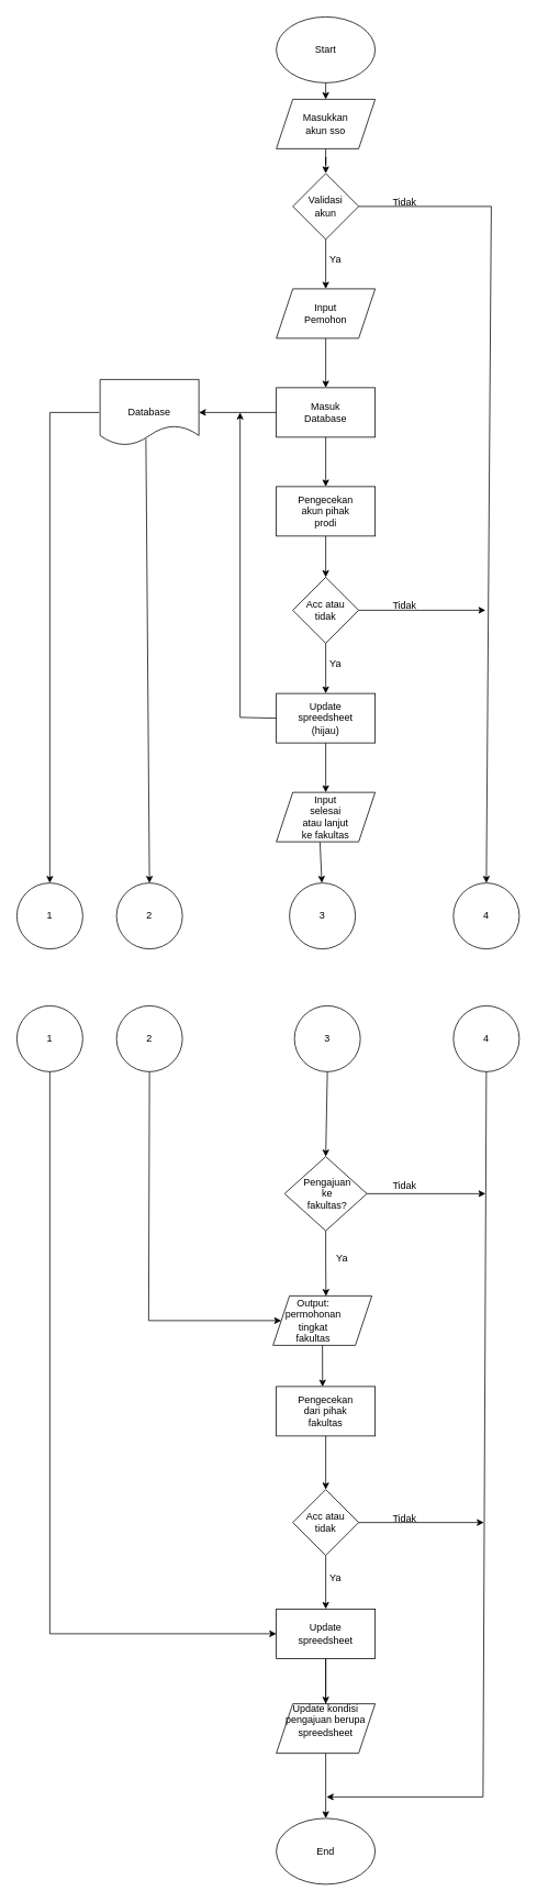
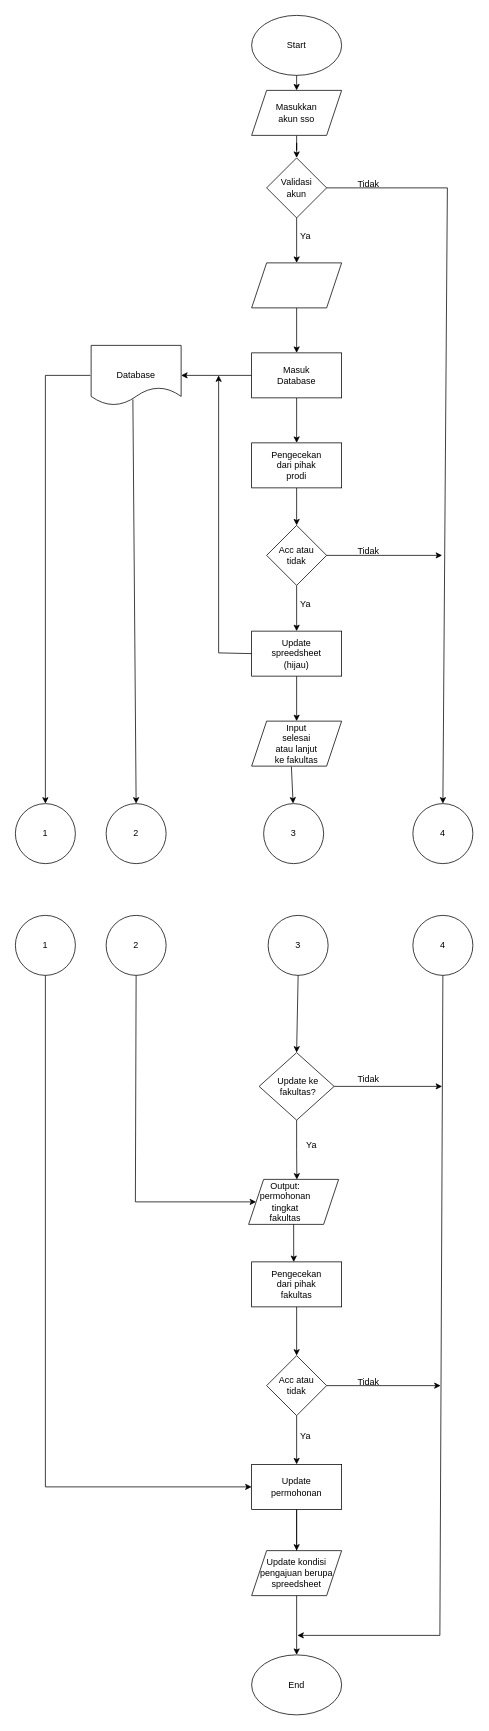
  <mxCell id="0" />
  <mxCell id="1" parent="0" />
  <mxCell id="2" value="" style="shape=parallelogram;perimeter=parallelogramPerimeter;whiteSpace=wrap;html=1;fixedSize=1;" vertex="1" parent="1"><mxGeometry x="331" y="1572" width="120" height="60" as="geometry" /></mxCell>
  <mxCell id="3" value="" style="rounded=0;whiteSpace=wrap;html=1;" parent="1" vertex="1"><mxGeometry x="335" y="1682" width="120" height="60" as="geometry" /></mxCell>
  <mxCell id="4" value="" style="ellipse;whiteSpace=wrap;html=1;" parent="1" vertex="1"><mxGeometry x="335" width="120" height="80" as="geometry" y="20" /></mxCell>
  <mxCell id="5" value="" style="edgeStyle=orthogonalEdgeStyle;rounded=0;orthogonalLoop=1;jettySize=auto;html=1;entryX=0.5;entryY=0;entryDx=0;entryDy=0;exitX=0.5;exitY=1;exitDx=0;exitDy=0;" parent="1" source="4" target="10" edge="1"><mxGeometry relative="1" as="geometry"><mxPoint x="395" y="80" as="sourcePoint" /><mxPoint x="395" y="130" as="targetPoint" /></mxGeometry></mxCell>
  <mxCell id="6" value="" style="edgeStyle=orthogonalEdgeStyle;rounded=0;orthogonalLoop=1;jettySize=auto;html=1;entryX=0.5;entryY=0;entryDx=0;entryDy=0;" parent="1" source="7" target="19" edge="1"><mxGeometry relative="1" as="geometry" /></mxCell>
  <mxCell id="7" value="" style="shape=parallelogram;perimeter=parallelogramPerimeter;whiteSpace=wrap;html=1;fixedSize=1;" parent="1" vertex="1"><mxGeometry x="335" y="350" width="120" height="60" as="geometry" /></mxCell>
  <mxCell id="8" value="Start" style="text;html=1;strokeColor=none;fillColor=none;align=center;verticalAlign=middle;whiteSpace=wrap;rounded=0;" parent="1" vertex="1"><mxGeometry x="365" y="45" width="60" height="30" as="geometry" /></mxCell>
  <mxCell id="9" value="" style="edgeStyle=orthogonalEdgeStyle;rounded=0;orthogonalLoop=1;jettySize=auto;html=1;" parent="1" source="10" target="13" edge="1"><mxGeometry relative="1" as="geometry" /></mxCell>
  <mxCell id="10" value="" style="shape=parallelogram;perimeter=parallelogramPerimeter;whiteSpace=wrap;html=1;fixedSize=1;" parent="1" vertex="1"><mxGeometry x="335" y="120" width="120" height="60" as="geometry" /></mxCell>
  <mxCell id="11" value="Masukkan akun sso" style="text;html=1;strokeColor=none;fillColor=none;align=center;verticalAlign=middle;whiteSpace=wrap;rounded=0;" parent="1" vertex="1"><mxGeometry x="365" y="135" width="60" height="30" as="geometry" /></mxCell>
  <mxCell id="12" value="" style="edgeStyle=orthogonalEdgeStyle;rounded=0;orthogonalLoop=1;jettySize=auto;html=1;" parent="1" source="13" target="7" edge="1"><mxGeometry relative="1" as="geometry" /></mxCell>
  <mxCell id="13" value="" style="rhombus;whiteSpace=wrap;html=1;" parent="1" vertex="1"><mxGeometry x="355" y="210" width="80" height="80" as="geometry" /></mxCell>
  <mxCell id="14" value="Tidak" style="text;html=1;strokeColor=none;fillColor=none;align=center;verticalAlign=middle;whiteSpace=wrap;rounded=0;" parent="1" vertex="1"><mxGeometry x="461" y="230" width="60" height="30" as="geometry" /></mxCell>
  <mxCell id="15" value="Ya" style="text;html=1;strokeColor=none;fillColor=none;align=center;verticalAlign=middle;whiteSpace=wrap;rounded=0;" parent="1" vertex="1"><mxGeometry x="377" y="300" width="60" height="30" as="geometry" /></mxCell>
- <mxCell id="16" value="Input Pemohon" style="text;html=1;strokeColor=none;fillColor=none;align=center;verticalAlign=middle;whiteSpace=wrap;rounded=0;" parent="1" vertex="1"><mxGeometry x="365" y="365" width="60" height="30" as="geometry" /></mxCell>
  <mxCell id="17" value="" style="edgeStyle=orthogonalEdgeStyle;rounded=0;orthogonalLoop=1;jettySize=auto;html=1;" parent="1" source="19" target="21" edge="1"><mxGeometry relative="1" as="geometry" /></mxCell>
  <mxCell id="18" value="" style="edgeStyle=orthogonalEdgeStyle;rounded=0;orthogonalLoop=1;jettySize=auto;html=1;" parent="1" source="19" target="24" edge="1"><mxGeometry relative="1" as="geometry" /></mxCell>
  <mxCell id="19" value="" style="rounded=0;whiteSpace=wrap;html=1;" parent="1" vertex="1"><mxGeometry x="335" y="470" width="120" height="60" as="geometry" /></mxCell>
  <mxCell id="20" value="Masuk Database" style="text;html=1;strokeColor=none;fillColor=none;align=center;verticalAlign=middle;whiteSpace=wrap;rounded=0;" parent="1" vertex="1"><mxGeometry x="365" y="485" width="60" height="30" as="geometry" /></mxCell>
  <mxCell id="21" value="" style="shape=document;whiteSpace=wrap;html=1;boundedLbl=1;" parent="1" vertex="1"><mxGeometry x="121" y="460" width="120" height="80" as="geometry" /></mxCell>
  <mxCell id="22" value="Database" style="text;html=1;strokeColor=none;fillColor=none;align=center;verticalAlign=middle;whiteSpace=wrap;rounded=0;" parent="1" vertex="1"><mxGeometry x="151" y="485" width="60" height="30" as="geometry" /></mxCell>
  <mxCell id="23" value="" style="edgeStyle=orthogonalEdgeStyle;rounded=0;orthogonalLoop=1;jettySize=auto;html=1;" parent="1" source="24" target="27" edge="1"><mxGeometry relative="1" as="geometry" /></mxCell>
  <mxCell id="24" value="" style="rounded=0;whiteSpace=wrap;html=1;" parent="1" vertex="1"><mxGeometry x="335" y="590" width="120" height="60" as="geometry" /></mxCell>
- <mxCell id="25" value="Pengecekan akun pihak prodi" style="text;html=1;strokeColor=none;fillColor=none;align=center;verticalAlign=middle;whiteSpace=wrap;rounded=0;" parent="1" vertex="1"><mxGeometry x="365" y="605" width="60" height="30" as="geometry" /></mxCell>
+ <mxCell id="25" value="Pengecekan dari pihak prodi" style="text;html=1;strokeColor=none;fillColor=none;align=center;verticalAlign=middle;whiteSpace=wrap;rounded=0;" parent="1" vertex="1"><mxGeometry x="365" y="605" width="60" height="30" as="geometry" /></mxCell>
  <mxCell id="26" value="" style="edgeStyle=orthogonalEdgeStyle;rounded=0;orthogonalLoop=1;jettySize=auto;html=1;" parent="1" source="27" target="31" edge="1"><mxGeometry relative="1" as="geometry" /></mxCell>
  <mxCell id="27" value="" style="rhombus;whiteSpace=wrap;html=1;" parent="1" vertex="1"><mxGeometry x="355" y="700" width="80" height="80" as="geometry" /></mxCell>
  <mxCell id="28" value="Acc atau tidak" style="text;html=1;strokeColor=none;fillColor=none;align=center;verticalAlign=middle;whiteSpace=wrap;rounded=0;" parent="1" vertex="1"><mxGeometry x="365" y="725" width="60" height="30" as="geometry" /></mxCell>
  <mxCell id="29" value="Tidak" style="text;html=1;strokeColor=none;fillColor=none;align=center;verticalAlign=middle;whiteSpace=wrap;rounded=0;" parent="1" vertex="1"><mxGeometry x="461" y="720" width="60" height="30" as="geometry" /></mxCell>
  <mxCell id="30" value="" style="edgeStyle=orthogonalEdgeStyle;rounded=0;orthogonalLoop=1;jettySize=auto;html=1;" parent="1" source="31" target="34" edge="1"><mxGeometry relative="1" as="geometry" /></mxCell>
  <mxCell id="31" value="" style="rounded=0;whiteSpace=wrap;html=1;" parent="1" vertex="1"><mxGeometry x="335" y="841" width="120" height="60" as="geometry" /></mxCell>
  <mxCell id="32" value="Update spreedsheet (hijau)" style="text;html=1;strokeColor=none;fillColor=none;align=center;verticalAlign=middle;whiteSpace=wrap;rounded=0;" parent="1" vertex="1"><mxGeometry x="365" y="856" width="60" height="30" as="geometry" /></mxCell>
  <mxCell id="33" value="" style="endArrow=classic;html=1;rounded=0;exitX=0;exitY=0.5;exitDx=0;exitDy=0;" parent="1" source="31" edge="1"><mxGeometry width="50" height="50" relative="1" as="geometry"><mxPoint x="481" y="730" as="sourcePoint" /><mxPoint x="291" y="500" as="targetPoint" /><Array as="points"><mxPoint x="291" y="870" /></Array></mxGeometry></mxCell>
  <mxCell id="34" value="" style="shape=parallelogram;perimeter=parallelogramPerimeter;whiteSpace=wrap;html=1;fixedSize=1;" parent="1" vertex="1"><mxGeometry x="335" y="961" width="120" height="60" as="geometry" /></mxCell>
  <mxCell id="35" value="Input selesai atau lanjut ke fakultas" style="text;html=1;strokeColor=none;fillColor=none;align=center;verticalAlign=middle;whiteSpace=wrap;rounded=0;" parent="1" vertex="1"><mxGeometry x="365" y="976" width="60" height="30" as="geometry" /></mxCell>
  <mxCell id="36" value="" style="edgeStyle=orthogonalEdgeStyle;rounded=0;orthogonalLoop=1;jettySize=auto;html=1;entryX=0.536;entryY=0.005;entryDx=0;entryDy=0;entryPerimeter=0;" parent="1" source="37" target="2" edge="1"><mxGeometry relative="1" as="geometry"><mxPoint x="396" y="1560" as="targetPoint" /></mxGeometry></mxCell>
  <mxCell id="37" value="" style="rhombus;whiteSpace=wrap;html=1;" parent="1" vertex="1"><mxGeometry x="345" y="1403" width="100" height="90" as="geometry" /></mxCell>
  <mxCell id="38" value="" style="endArrow=classic;html=1;rounded=0;exitX=1;exitY=0.5;exitDx=0;exitDy=0;" parent="1" source="37" edge="1"><mxGeometry width="50" height="50" relative="1" as="geometry"><mxPoint x="511" y="1572" as="sourcePoint" /><mxPoint x="589" y="1448" as="targetPoint" /><Array as="points" /></mxGeometry></mxCell>
  <mxCell id="39" value="Tidak" style="text;html=1;strokeColor=none;fillColor=none;align=center;verticalAlign=middle;whiteSpace=wrap;rounded=0;" parent="1" vertex="1"><mxGeometry x="461" y="1423" width="60" height="30" as="geometry" /></mxCell>
  <mxCell id="40" value="Ya" style="text;html=1;strokeColor=none;fillColor=none;align=center;verticalAlign=middle;whiteSpace=wrap;rounded=0;" parent="1" vertex="1"><mxGeometry x="385" y="1511" width="60" height="30" as="geometry" /></mxCell>
  <mxCell id="41" value="Output: permohonan tingkat fakultas" style="text;html=1;strokeColor=none;fillColor=none;align=center;verticalAlign=middle;whiteSpace=wrap;rounded=0;" parent="1" vertex="1"><mxGeometry x="350" y="1587" width="60" height="30" as="geometry" /></mxCell>
  <mxCell id="42" value="" style="edgeStyle=orthogonalEdgeStyle;rounded=0;orthogonalLoop=1;jettySize=auto;html=1;exitX=0.5;exitY=1;exitDx=0;exitDy=0;" parent="1" source="3" target="45" edge="1"><mxGeometry relative="1" as="geometry"><mxPoint x="395" y="1757" as="sourcePoint" /></mxGeometry></mxCell>
  <mxCell id="43" value="Pengecekan dari pihak fakultas" style="text;html=1;strokeColor=none;fillColor=none;align=center;verticalAlign=middle;whiteSpace=wrap;rounded=0;" parent="1" vertex="1"><mxGeometry x="365" y="1697" width="60" height="30" as="geometry" /></mxCell>
  <mxCell id="44" value="" style="edgeStyle=orthogonalEdgeStyle;rounded=0;orthogonalLoop=1;jettySize=auto;html=1;" parent="1" source="45" target="51" edge="1"><mxGeometry relative="1" as="geometry" /></mxCell>
  <mxCell id="45" value="" style="rhombus;whiteSpace=wrap;html=1;" parent="1" vertex="1"><mxGeometry x="355" y="1807" width="80" height="80" as="geometry" /></mxCell>
  <mxCell id="46" value="Acc atau tidak" style="text;html=1;strokeColor=none;fillColor=none;align=center;verticalAlign=middle;whiteSpace=wrap;rounded=0;" parent="1" vertex="1"><mxGeometry x="365" y="1832" width="60" height="30" as="geometry" /></mxCell>
  <mxCell id="47" value="" style="endArrow=classic;html=1;rounded=0;exitX=1;exitY=0.5;exitDx=0;exitDy=0;" parent="1" source="45" edge="1"><mxGeometry width="50" height="50" relative="1" as="geometry"><mxPoint x="481" y="1837" as="sourcePoint" /><mxPoint x="587" y="1847" as="targetPoint" /></mxGeometry></mxCell>
  <mxCell id="48" value="Tidak" style="text;html=1;strokeColor=none;fillColor=none;align=center;verticalAlign=middle;whiteSpace=wrap;rounded=0;" parent="1" vertex="1"><mxGeometry x="461" y="1827" width="60" height="30" as="geometry" /></mxCell>
  <mxCell id="49" value="" style="edgeStyle=orthogonalEdgeStyle;rounded=0;orthogonalLoop=1;jettySize=auto;html=1;entryX=0.5;entryY=0;entryDx=0;entryDy=0;" parent="1" source="51" target="53" edge="1"><mxGeometry relative="1" as="geometry"><mxPoint x="395" y="2263" as="targetPoint" /></mxGeometry></mxCell>
  <mxCell id="50" value="" style="edgeStyle=orthogonalEdgeStyle;rounded=0;orthogonalLoop=1;jettySize=auto;html=1;" parent="1" source="51" target="58" edge="1"><mxGeometry relative="1" as="geometry" /></mxCell>
  <mxCell id="51" value="" style="rounded=0;whiteSpace=wrap;html=1;" parent="1" vertex="1"><mxGeometry x="335" y="1952" width="120" height="60" as="geometry" /></mxCell>
- <mxCell id="52" value="Update spreedsheet" style="text;html=1;strokeColor=none;fillColor=none;align=center;verticalAlign=middle;whiteSpace=wrap;rounded=0;" parent="1" vertex="1"><mxGeometry x="365" y="1967" width="60" height="30" as="geometry" /></mxCell>
+ <mxCell id="52" value="Update permohonan" style="text;html=1;strokeColor=none;fillColor=none;align=center;verticalAlign=middle;whiteSpace=wrap;rounded=0;" parent="1" vertex="1"><mxGeometry x="365" y="1967" width="60" height="30" as="geometry" /></mxCell>
  <mxCell id="53" value="" style="ellipse;whiteSpace=wrap;html=1;" parent="1" vertex="1"><mxGeometry x="335" y="2206" width="120" height="80" as="geometry" /></mxCell>
  <mxCell id="54" value="End" style="text;html=1;strokeColor=none;fillColor=none;align=center;verticalAlign=middle;whiteSpace=wrap;rounded=0;" parent="1" vertex="1"><mxGeometry x="365" y="2232" width="60" height="30" as="geometry" /></mxCell>
  <mxCell id="55" value="Validasi akun" style="text;html=1;strokeColor=none;fillColor=none;align=center;verticalAlign=middle;whiteSpace=wrap;rounded=0;" parent="1" vertex="1"><mxGeometry x="365" y="235" width="60" height="30" as="geometry" /></mxCell>
- <mxCell id="56" value="Pengajuan ke fakultas?" style="text;html=1;strokeColor=none;fillColor=none;align=center;verticalAlign=middle;whiteSpace=wrap;rounded=0;" parent="1" vertex="1"><mxGeometry x="367" y="1433" width="60" height="30" as="geometry" /></mxCell>
+ <mxCell id="56" value="Update ke fakultas?" style="text;html=1;strokeColor=none;fillColor=none;align=center;verticalAlign=middle;whiteSpace=wrap;rounded=0;" parent="1" vertex="1"><mxGeometry x="367" y="1433" width="60" height="30" as="geometry" /></mxCell>
  <mxCell id="57" value="" style="endArrow=classic;html=1;rounded=0;exitX=1;exitY=0.5;exitDx=0;exitDy=0;" parent="1" source="27" edge="1"><mxGeometry width="50" height="50" relative="1" as="geometry"><mxPoint x="519" y="730" as="sourcePoint" /><mxPoint x="589" y="740" as="targetPoint" /></mxGeometry></mxCell>
  <mxCell id="58" value="" style="shape=parallelogram;perimeter=parallelogramPerimeter;whiteSpace=wrap;html=1;fixedSize=1;" parent="1" vertex="1"><mxGeometry x="335" y="2067" width="120" height="60" as="geometry" /></mxCell>
- <mxCell id="59" value="Update kondisi pengajuan berupa spreedsheet" style="text;html=1;strokeColor=none;fillColor=none;align=center;verticalAlign=middle;whiteSpace=wrap;rounded=0;" parent="1" vertex="1"><mxGeometry x="340" y="2072" width="110" height="30" as="geometry" /></mxCell>
+ <mxCell id="59" value="Update kondisi pengajuan berupa spreedsheet" style="text;html=1;strokeColor=none;fillColor=none;align=center;verticalAlign=middle;whiteSpace=wrap;rounded=0;" parent="1" vertex="1"><mxGeometry x="340" y="2082" width="110" height="30" as="geometry" /></mxCell>
  <mxCell id="60" value="" style="ellipse;whiteSpace=wrap;html=1;aspect=fixed;" vertex="1" parent="1"><mxGeometry x="20" y="1071" width="80" height="80" as="geometry" /></mxCell>
  <mxCell id="61" value="" style="ellipse;whiteSpace=wrap;html=1;aspect=fixed;" vertex="1" parent="1"><mxGeometry x="141" y="1071" width="80" height="80" as="geometry" /></mxCell>
  <mxCell id="62" value="" style="ellipse;whiteSpace=wrap;html=1;aspect=fixed;" vertex="1" parent="1"><mxGeometry x="351" y="1071" width="80" height="80" as="geometry" /></mxCell>
  <mxCell id="63" value="" style="ellipse;whiteSpace=wrap;html=1;aspect=fixed;" vertex="1" parent="1"><mxGeometry x="550" y="1071" width="80" height="80" as="geometry" /></mxCell>
  <mxCell id="64" value="" style="ellipse;whiteSpace=wrap;html=1;aspect=fixed;" vertex="1" parent="1"><mxGeometry x="20" y="1220" width="80" height="80" as="geometry" /></mxCell>
  <mxCell id="65" value="" style="ellipse;whiteSpace=wrap;html=1;aspect=fixed;" vertex="1" parent="1"><mxGeometry x="141" y="1220" width="80" height="80" as="geometry" /></mxCell>
  <mxCell id="66" value="" style="ellipse;whiteSpace=wrap;html=1;aspect=fixed;" vertex="1" parent="1"><mxGeometry x="357" y="1220" width="80" height="80" as="geometry" /></mxCell>
  <mxCell id="67" value="" style="ellipse;whiteSpace=wrap;html=1;aspect=fixed;" vertex="1" parent="1"><mxGeometry x="550" y="1220" width="80" height="80" as="geometry" /></mxCell>
  <mxCell id="68" value="" style="endArrow=classic;html=1;rounded=0;entryX=0.5;entryY=0;entryDx=0;entryDy=0;exitX=1;exitY=0.5;exitDx=0;exitDy=0;" edge="1" parent="1" source="13" target="63"><mxGeometry width="50" height="50" relative="1" as="geometry"><mxPoint x="476" y="500" as="sourcePoint" /><mxPoint x="590" y="830" as="targetPoint" /><Array as="points"><mxPoint x="596" y="250" /></Array></mxGeometry></mxCell>
  <mxCell id="69" value="" style="endArrow=classic;html=1;rounded=0;exitX=0.442;exitY=1.01;exitDx=0;exitDy=0;exitPerimeter=0;entryX=0.491;entryY=-0.001;entryDx=0;entryDy=0;entryPerimeter=0;" edge="1" parent="1" source="34" target="62"><mxGeometry width="50" height="50" relative="1" as="geometry"><mxPoint x="430" y="1071" as="sourcePoint" /><mxPoint x="480" y="1021" as="targetPoint" /></mxGeometry></mxCell>
  <mxCell id="70" value="" style="endArrow=classic;html=1;rounded=0;exitX=0.464;exitY=0.899;exitDx=0;exitDy=0;exitPerimeter=0;entryX=0.5;entryY=0;entryDx=0;entryDy=0;" edge="1" parent="1" source="21" target="61"><mxGeometry width="50" height="50" relative="1" as="geometry"><mxPoint x="170" y="660" as="sourcePoint" /><mxPoint x="250" y="820" as="targetPoint" /></mxGeometry></mxCell>
  <mxCell id="71" value="" style="endArrow=classic;html=1;rounded=0;entryX=0.5;entryY=0;entryDx=0;entryDy=0;" edge="1" parent="1" target="60"><mxGeometry width="50" height="50" relative="1" as="geometry"><mxPoint x="120" y="500" as="sourcePoint" /><mxPoint x="120" y="780" as="targetPoint" /><Array as="points"><mxPoint x="60" y="500" /></Array></mxGeometry></mxCell>
  <mxCell id="72" value="" style="endArrow=classic;html=1;rounded=0;exitX=0.5;exitY=1;exitDx=0;exitDy=0;entryX=0.5;entryY=0;entryDx=0;entryDy=0;" edge="1" parent="1" source="66" target="37"><mxGeometry width="50" height="50" relative="1" as="geometry"><mxPoint x="330" y="1360" as="sourcePoint" /><mxPoint x="380" y="1310" as="targetPoint" /></mxGeometry></mxCell>
  <mxCell id="73" value="" style="endArrow=classic;html=1;rounded=0;exitX=0.5;exitY=1;exitDx=0;exitDy=0;entryX=0;entryY=0.5;entryDx=0;entryDy=0;" edge="1" parent="1" source="65" target="2"><mxGeometry width="50" height="50" relative="1" as="geometry"><mxPoint x="170" y="1650" as="sourcePoint" /><mxPoint x="316" y="1602" as="targetPoint" /><Array as="points"><mxPoint x="180" y="1602" /></Array></mxGeometry></mxCell>
  <mxCell id="74" value="" style="endArrow=classic;html=1;rounded=0;exitX=0.5;exitY=1;exitDx=0;exitDy=0;entryX=0;entryY=0.5;entryDx=0;entryDy=0;" edge="1" parent="1" source="64" target="51"><mxGeometry width="50" height="50" relative="1" as="geometry"><mxPoint x="70" y="1500" as="sourcePoint" /><mxPoint x="280" y="1890" as="targetPoint" /><Array as="points"><mxPoint x="60" y="1982" /></Array></mxGeometry></mxCell>
  <mxCell id="75" value="Ya" style="text;html=1;strokeColor=none;fillColor=none;align=center;verticalAlign=middle;whiteSpace=wrap;rounded=0;" vertex="1" parent="1"><mxGeometry x="377" y="790" width="60" height="30" as="geometry" /></mxCell>
  <mxCell id="76" value="" style="endArrow=classic;html=1;rounded=0;exitX=0.5;exitY=1;exitDx=0;exitDy=0;" edge="1" parent="1" source="67"><mxGeometry width="50" height="50" relative="1" as="geometry"><mxPoint x="616" y="2180" as="sourcePoint" /><mxPoint x="396" y="2180" as="targetPoint" /><Array as="points"><mxPoint x="586" y="2180" /></Array></mxGeometry></mxCell>
  <mxCell id="77" value="Ya" style="text;html=1;strokeColor=none;fillColor=none;align=center;verticalAlign=middle;whiteSpace=wrap;rounded=0;" vertex="1" parent="1"><mxGeometry x="377" y="1900" width="60" height="30" as="geometry" /></mxCell>
  <mxCell id="78" value="" style="endArrow=classic;html=1;rounded=0;exitX=0.5;exitY=1;exitDx=0;exitDy=0;entryX=0.468;entryY=0.003;entryDx=0;entryDy=0;entryPerimeter=0;" edge="1" parent="1" source="2" target="3"><mxGeometry width="50" height="50" relative="1" as="geometry"><mxPoint x="386" y="1650" as="sourcePoint" /><mxPoint x="436" y="1600" as="targetPoint" /></mxGeometry></mxCell>
  <mxCell id="79" value="1" style="text;html=1;strokeColor=none;fillColor=none;align=center;verticalAlign=middle;whiteSpace=wrap;rounded=0;" vertex="1" parent="1"><mxGeometry x="30" y="1096" width="60" height="30" as="geometry" /></mxCell>
  <mxCell id="80" value="1" style="text;html=1;strokeColor=none;fillColor=none;align=center;verticalAlign=middle;whiteSpace=wrap;rounded=0;" vertex="1" parent="1"><mxGeometry x="30" y="1245" width="60" height="30" as="geometry" /></mxCell>
  <mxCell id="81" value="2" style="text;html=1;strokeColor=none;fillColor=none;align=center;verticalAlign=middle;whiteSpace=wrap;rounded=0;" vertex="1" parent="1"><mxGeometry x="151" y="1096" width="60" height="30" as="geometry" /></mxCell>
  <mxCell id="82" value="2" style="text;html=1;strokeColor=none;fillColor=none;align=center;verticalAlign=middle;whiteSpace=wrap;rounded=0;" vertex="1" parent="1"><mxGeometry x="151" y="1245" width="60" height="30" as="geometry" /></mxCell>
  <mxCell id="83" value="3" style="text;html=1;strokeColor=none;fillColor=none;align=center;verticalAlign=middle;whiteSpace=wrap;rounded=0;" vertex="1" parent="1"><mxGeometry x="361" y="1096" width="60" height="30" as="geometry" /></mxCell>
  <mxCell id="84" value="3" style="text;html=1;strokeColor=none;fillColor=none;align=center;verticalAlign=middle;whiteSpace=wrap;rounded=0;" vertex="1" parent="1"><mxGeometry x="367" y="1245" width="60" height="30" as="geometry" /></mxCell>
  <mxCell id="85" value="4" style="text;html=1;strokeColor=none;fillColor=none;align=center;verticalAlign=middle;whiteSpace=wrap;rounded=0;" vertex="1" parent="1"><mxGeometry x="560" y="1096" width="60" height="30" as="geometry" /></mxCell>
  <mxCell id="86" value="4" style="text;html=1;strokeColor=none;fillColor=none;align=center;verticalAlign=middle;whiteSpace=wrap;rounded=0;" vertex="1" parent="1"><mxGeometry x="560" y="1245" width="60" height="30" as="geometry" /></mxCell>
